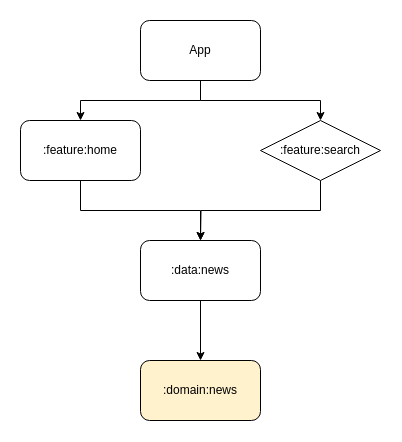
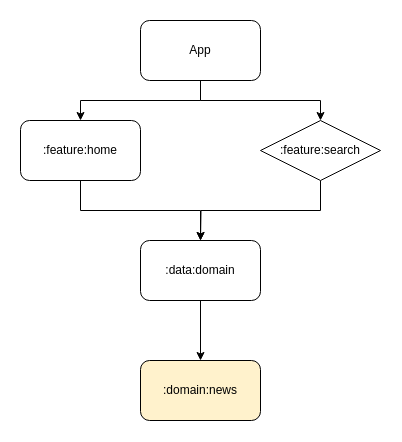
  <mxCell id="0" />
  <mxCell id="1" parent="0" />
  <mxCell id="2" style="edgeStyle=orthogonalEdgeStyle;rounded=0;orthogonalLoop=1;jettySize=auto;html=1;exitX=0.5;exitY=1;exitDx=0;exitDy=0;entryX=0.5;entryY=0;entryDx=0;entryDy=0;" edge="1" parent="1" source="4" target="6"><mxGeometry relative="1" as="geometry" /></mxCell>
  <mxCell id="3" style="edgeStyle=orthogonalEdgeStyle;rounded=0;orthogonalLoop=1;jettySize=auto;html=1;exitX=0.5;exitY=1;exitDx=0;exitDy=0;entryX=0.5;entryY=0;entryDx=0;entryDy=0;" edge="1" parent="1" source="4" target="8"><mxGeometry relative="1" as="geometry" /></mxCell>
  <mxCell id="4" value="App" style="rounded=1;whiteSpace=wrap;html=1;" vertex="1" parent="1"><mxGeometry x="140" y="20" width="120" height="60" as="geometry" /></mxCell>
  <mxCell id="5" style="edgeStyle=orthogonalEdgeStyle;rounded=0;orthogonalLoop=1;jettySize=auto;html=1;exitX=0.5;exitY=1;exitDx=0;exitDy=0;" edge="1" parent="1" source="6" target="10"><mxGeometry relative="1" as="geometry" /></mxCell>
  <mxCell id="6" value=":feature:home" style="rounded=1;whiteSpace=wrap;html=1;" vertex="1" parent="1"><mxGeometry x="20" y="120" width="120" height="60" as="geometry" /></mxCell>
  <mxCell id="7" style="edgeStyle=orthogonalEdgeStyle;rounded=0;orthogonalLoop=1;jettySize=auto;html=1;exitX=0.5;exitY=1;exitDx=0;exitDy=0;" edge="1" parent="1" source="8"><mxGeometry relative="1" as="geometry"><mxPoint x="200" y="240" as="targetPoint" /></mxGeometry></mxCell>
  <mxCell id="8" value=":feature:search" style="rhombus;whiteSpace=wrap;html=1;" vertex="1" parent="1"><mxGeometry x="260" y="120" width="120" height="60" as="geometry" /></mxCell>
  <mxCell id="9" style="edgeStyle=orthogonalEdgeStyle;rounded=0;orthogonalLoop=1;jettySize=auto;html=1;exitX=0.5;exitY=1;exitDx=0;exitDy=0;entryX=0.5;entryY=0;entryDx=0;entryDy=0;" edge="1" parent="1" source="10" target="11"><mxGeometry relative="1" as="geometry" /></mxCell>
- <mxCell id="10" value=":data:news" style="rounded=1;whiteSpace=wrap;html=1;" vertex="1" parent="1"><mxGeometry x="140" y="240" width="120" height="60" as="geometry" /></mxCell>
+ <mxCell id="10" value=":data:domain" style="rounded=1;whiteSpace=wrap;html=1;" vertex="1" parent="1"><mxGeometry x="140" y="240" width="120" height="60" as="geometry" /></mxCell>
  <mxCell id="11" value=":domain:news" style="rounded=1;whiteSpace=wrap;html=1;fillColor=#fff2cc;" vertex="1" parent="1"><mxGeometry x="140" y="360" width="120" height="60" as="geometry" /></mxCell>
